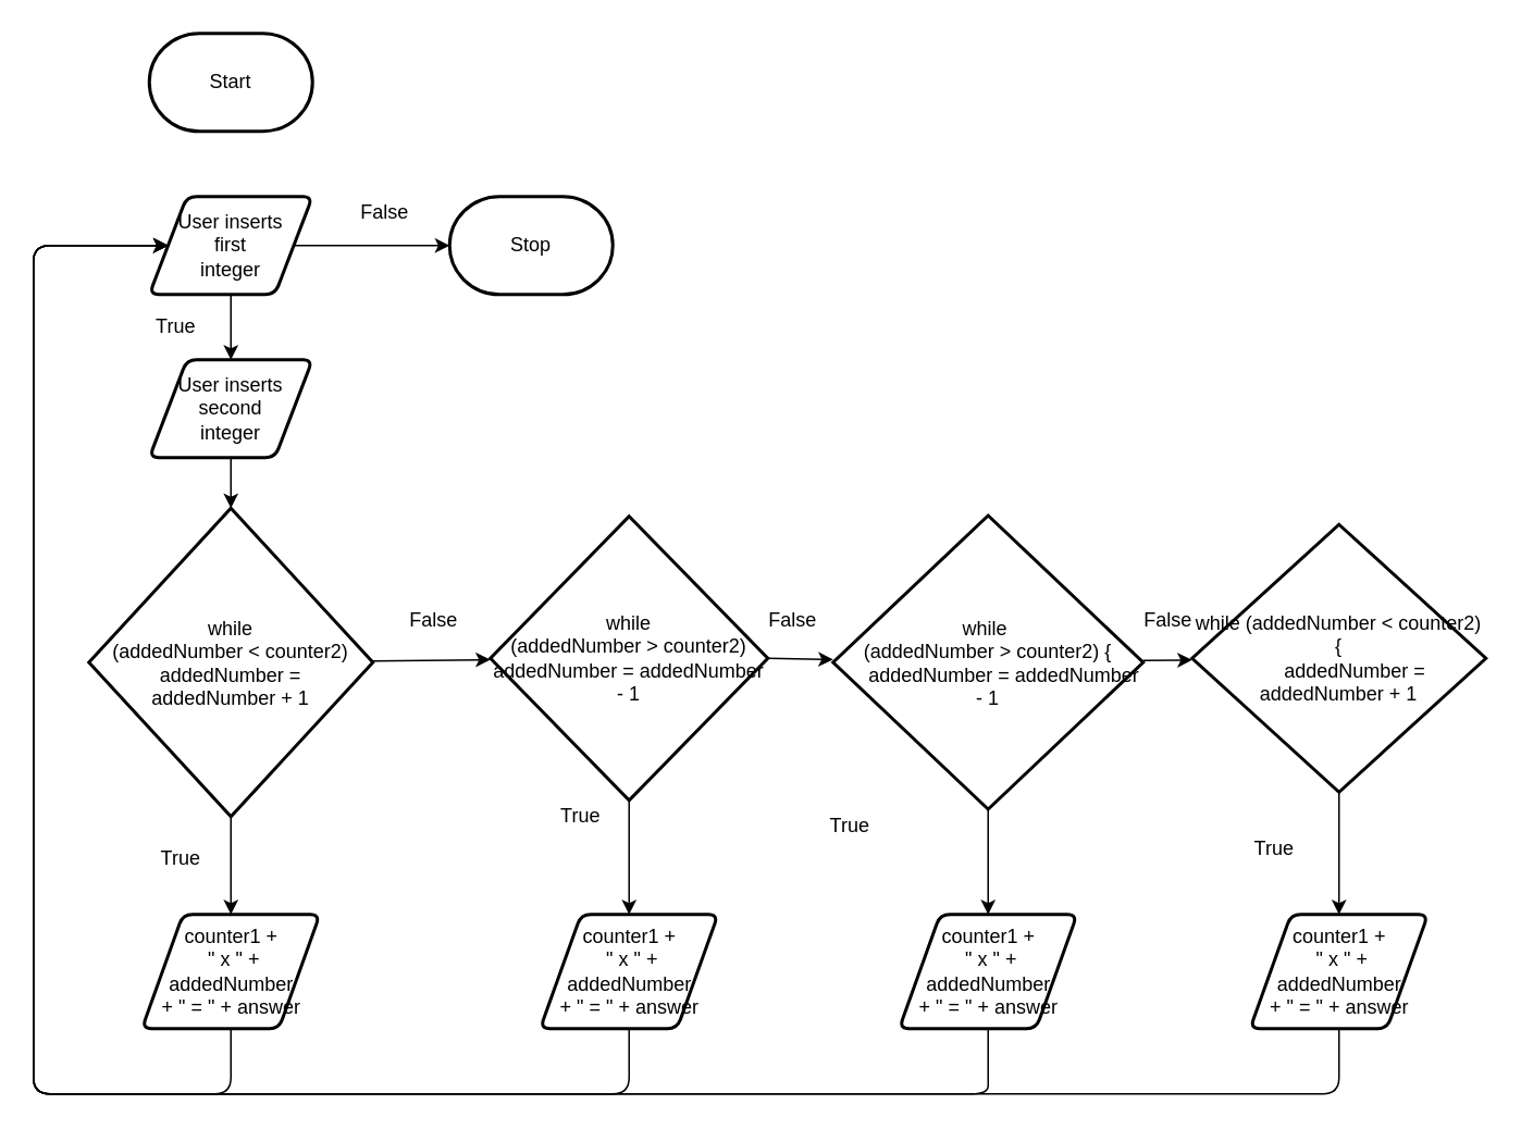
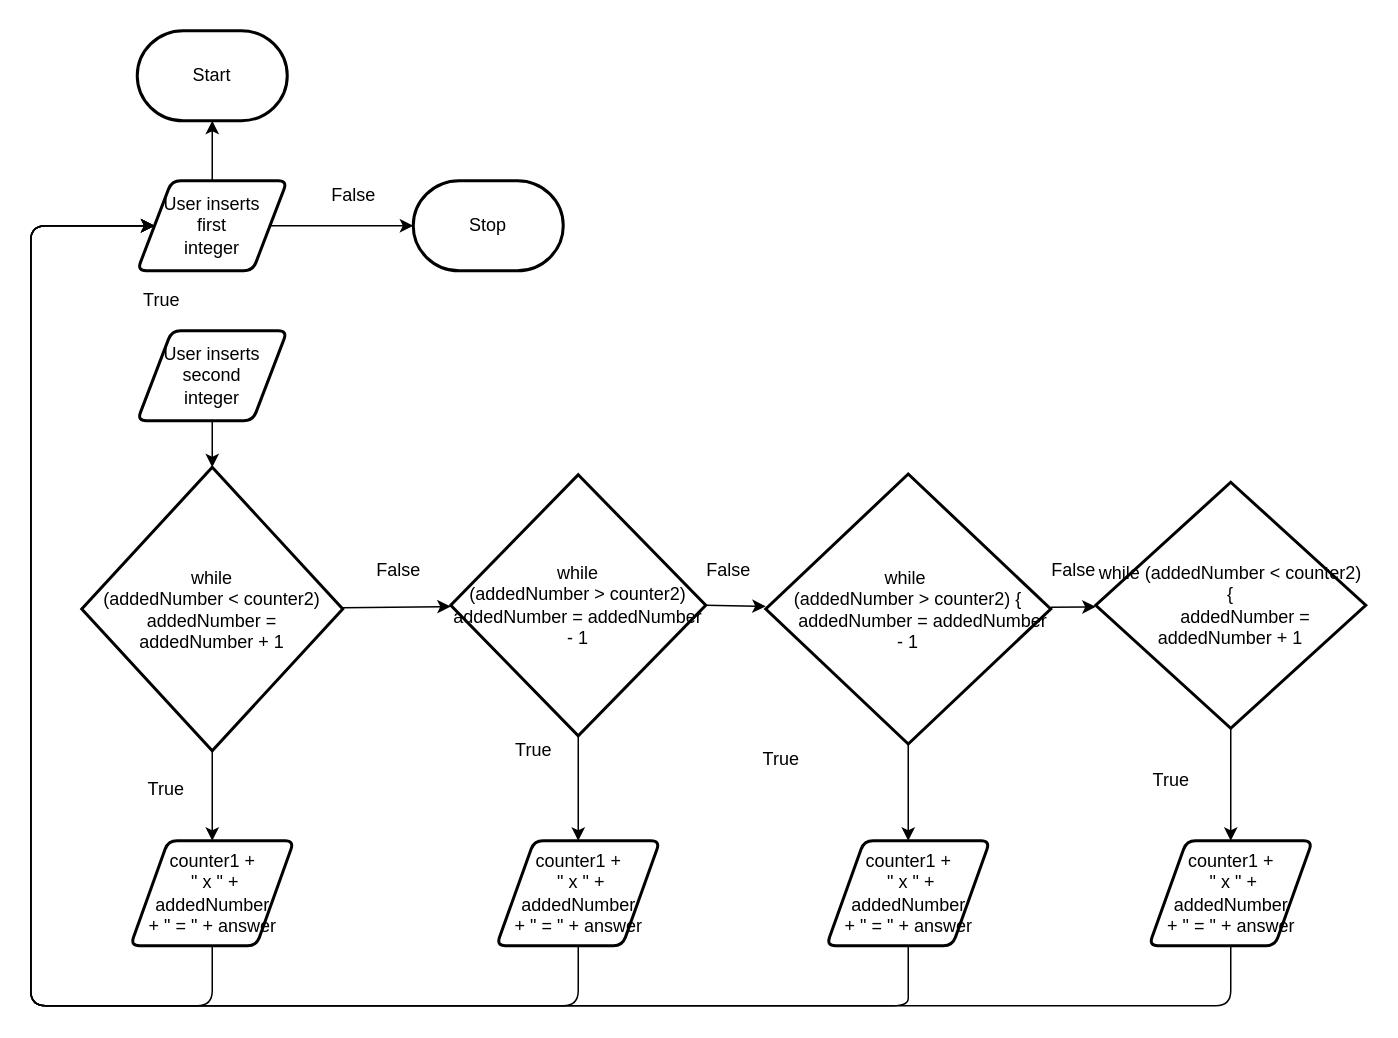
  <mxCell id="0" />
  <mxCell id="1" parent="0" />
  <mxCell id="2" value="Start" style="strokeWidth=2;html=1;shape=mxgraph.flowchart.terminator;whiteSpace=wrap;" parent="1" vertex="1"><mxGeometry x="91" y="20" width="100" height="60" as="geometry" /></mxCell>
- <mxCell id="3" style="edgeStyle=none;html=1;" parent="1" source="5" target="7" edge="1"><mxGeometry relative="1" as="geometry" /></mxCell>
+ <mxCell id="3" style="edgeStyle=none;html=1;" parent="1" source="5" target="2" edge="1"><mxGeometry relative="1" as="geometry" /></mxCell>
  <mxCell id="4" style="edgeStyle=none;html=1;entryX=0;entryY=0.5;entryDx=0;entryDy=0;entryPerimeter=0;" edge="1" parent="1" source="5" target="35"><mxGeometry relative="1" as="geometry" /></mxCell>
  <mxCell id="5" value="User inserts&lt;br&gt;first&lt;br&gt;integer" style="shape=parallelogram;html=1;strokeWidth=2;perimeter=parallelogramPerimeter;whiteSpace=wrap;rounded=1;arcSize=12;size=0.23;" parent="1" vertex="1"><mxGeometry x="91" y="120" width="100" height="60" as="geometry" /></mxCell>
  <mxCell id="6" style="edgeStyle=none;html=1;" parent="1" source="7" target="11" edge="1"><mxGeometry relative="1" as="geometry" /></mxCell>
  <mxCell id="7" value="User inserts&lt;br&gt;second&lt;br&gt;integer" style="shape=parallelogram;html=1;strokeWidth=2;perimeter=parallelogramPerimeter;whiteSpace=wrap;rounded=1;arcSize=12;size=0.23;" parent="1" vertex="1"><mxGeometry x="91" y="220" width="100" height="60" as="geometry" /></mxCell>
  <mxCell id="8" style="edgeStyle=none;html=1;" parent="1" source="11" target="14" edge="1"><mxGeometry relative="1" as="geometry" /></mxCell>
  <mxCell id="9" style="edgeStyle=none;html=1;" parent="1" source="11" target="20" edge="1"><mxGeometry relative="1" as="geometry" /></mxCell>
  <mxCell id="10" style="edgeStyle=none;html=1;entryX=0;entryY=0.5;entryDx=0;entryDy=0;exitX=0.5;exitY=1;exitDx=0;exitDy=0;" edge="1" parent="1" source="20" target="5"><mxGeometry relative="1" as="geometry"><Array as="points"><mxPoint x="141" y="670" /><mxPoint x="20" y="670" /><mxPoint x="20" y="595" /><mxPoint x="20" y="406" /><mxPoint x="20" y="150" /></Array></mxGeometry></mxCell>
  <mxCell id="11" value="while &lt;br&gt;(addedNumber &amp;lt; counter2) addedNumber = &lt;br&gt;addedNumber + 1" style="strokeWidth=2;html=1;shape=mxgraph.flowchart.decision;whiteSpace=wrap;" parent="1" vertex="1"><mxGeometry x="54" y="311" width="174" height="189" as="geometry" /></mxCell>
  <mxCell id="12" style="edgeStyle=none;html=1;exitX=1;exitY=0.5;exitDx=0;exitDy=0;exitPerimeter=0;" parent="1" source="14" target="17" edge="1"><mxGeometry relative="1" as="geometry" /></mxCell>
  <mxCell id="13" style="edgeStyle=none;html=1;entryX=0.5;entryY=0;entryDx=0;entryDy=0;" parent="1" source="14" target="29" edge="1"><mxGeometry relative="1" as="geometry"><mxPoint x="375" y="560" as="targetPoint" /></mxGeometry></mxCell>
  <mxCell id="14" value="while &lt;br&gt;(addedNumber &amp;gt; counter2)&lt;br&gt;addedNumber = addedNumber - 1" style="strokeWidth=2;html=1;shape=mxgraph.flowchart.decision;whiteSpace=wrap;" parent="1" vertex="1"><mxGeometry x="300" y="316" width="170" height="174" as="geometry" /></mxCell>
  <mxCell id="15" style="edgeStyle=none;html=1;" parent="1" source="17" target="19" edge="1"><mxGeometry relative="1" as="geometry" /></mxCell>
  <mxCell id="16" style="edgeStyle=none;html=1;" edge="1" parent="1" source="17" target="30"><mxGeometry relative="1" as="geometry" /></mxCell>
  <mxCell id="17" value="&lt;div&gt;while&amp;nbsp;&lt;/div&gt;&lt;div&gt;(addedNumber &amp;gt; counter2) {&lt;/div&gt;&lt;div&gt;&amp;nbsp; &amp;nbsp; &amp;nbsp; addedNumber = addedNumber - 1&lt;/div&gt;" style="strokeWidth=2;html=1;shape=mxgraph.flowchart.decision;whiteSpace=wrap;" parent="1" vertex="1"><mxGeometry x="510" y="315.5" width="190" height="180" as="geometry" /></mxCell>
  <mxCell id="18" style="edgeStyle=none;html=1;" edge="1" parent="1" source="19" target="32"><mxGeometry relative="1" as="geometry" /></mxCell>
  <mxCell id="19" value="&lt;div&gt;while (addedNumber &amp;lt; counter2) {&lt;/div&gt;&lt;div&gt;&amp;nbsp; &amp;nbsp; &amp;nbsp; addedNumber = addedNumber + 1&lt;/div&gt;" style="strokeWidth=2;html=1;shape=mxgraph.flowchart.decision;whiteSpace=wrap;" parent="1" vertex="1"><mxGeometry x="730" y="321" width="180" height="164" as="geometry" /></mxCell>
  <mxCell id="20" value="counter1 +&lt;br&gt;&amp;nbsp;&quot; x &quot; + addedNumber &lt;br&gt;+ &quot; = &quot; + answer" style="shape=parallelogram;html=1;strokeWidth=2;perimeter=parallelogramPerimeter;whiteSpace=wrap;rounded=1;arcSize=12;size=0.23;" parent="1" vertex="1"><mxGeometry x="86.5" y="560" width="109" height="70" as="geometry" /></mxCell>
  <mxCell id="21" value="True" style="text;html=1;align=center;verticalAlign=middle;resizable=0;points=[];autosize=1;strokeColor=none;fillColor=none;" parent="1" vertex="1"><mxGeometry x="90" y="515.5" width="40" height="20" as="geometry" /></mxCell>
  <mxCell id="22" value="True" style="text;html=1;align=center;verticalAlign=middle;resizable=0;points=[];autosize=1;strokeColor=none;fillColor=none;" parent="1" vertex="1"><mxGeometry x="335" y="490" width="40" height="20" as="geometry" /></mxCell>
  <mxCell id="23" value="True" style="text;html=1;align=center;verticalAlign=middle;resizable=0;points=[];autosize=1;strokeColor=none;fillColor=none;" parent="1" vertex="1"><mxGeometry x="500" y="495.5" width="40" height="20" as="geometry" /></mxCell>
  <mxCell id="24" value="True" style="text;html=1;align=center;verticalAlign=middle;resizable=0;points=[];autosize=1;strokeColor=none;fillColor=none;" parent="1" vertex="1"><mxGeometry x="760" y="510" width="40" height="20" as="geometry" /></mxCell>
  <mxCell id="25" value="False" style="text;html=1;align=center;verticalAlign=middle;resizable=0;points=[];autosize=1;strokeColor=none;fillColor=none;" parent="1" vertex="1"><mxGeometry x="240" y="370" width="50" height="20" as="geometry" /></mxCell>
  <mxCell id="26" value="False" style="text;html=1;align=center;verticalAlign=middle;resizable=0;points=[];autosize=1;strokeColor=none;fillColor=none;" parent="1" vertex="1"><mxGeometry x="460" y="370" width="50" height="20" as="geometry" /></mxCell>
  <mxCell id="27" value="False" style="text;html=1;align=center;verticalAlign=middle;resizable=0;points=[];autosize=1;strokeColor=none;fillColor=none;" parent="1" vertex="1"><mxGeometry x="690" y="370" width="50" height="20" as="geometry" /></mxCell>
  <mxCell id="28" style="edgeStyle=none;html=1;entryX=0;entryY=0.5;entryDx=0;entryDy=0;" edge="1" parent="1" source="29" target="5"><mxGeometry relative="1" as="geometry"><Array as="points"><mxPoint x="385" y="670" /><mxPoint x="20" y="670" /><mxPoint x="20" y="410" /><mxPoint x="20" y="150" /></Array></mxGeometry></mxCell>
  <mxCell id="29" value="counter1 +&lt;br&gt;&amp;nbsp;&quot; x &quot; + addedNumber &lt;br&gt;+ &quot; = &quot; + answer" style="shape=parallelogram;html=1;strokeWidth=2;perimeter=parallelogramPerimeter;whiteSpace=wrap;rounded=1;arcSize=12;size=0.23;" vertex="1" parent="1"><mxGeometry x="330.5" y="560" width="109" height="70" as="geometry" /></mxCell>
  <mxCell id="30" value="counter1 +&lt;br&gt;&amp;nbsp;&quot; x &quot; + addedNumber &lt;br&gt;+ &quot; = &quot; + answer" style="shape=parallelogram;html=1;strokeWidth=2;perimeter=parallelogramPerimeter;whiteSpace=wrap;rounded=1;arcSize=12;size=0.23;" vertex="1" parent="1"><mxGeometry x="550.5" y="560" width="109" height="70" as="geometry" /></mxCell>
  <mxCell id="31" style="edgeStyle=none;html=1;entryX=0;entryY=0.5;entryDx=0;entryDy=0;" edge="1" parent="1" source="32" target="5"><mxGeometry relative="1" as="geometry"><Array as="points"><mxPoint x="820" y="670" /><mxPoint x="20" y="670" /><mxPoint x="20" y="410" /><mxPoint x="20" y="150" /></Array></mxGeometry></mxCell>
  <mxCell id="32" value="counter1 +&lt;br&gt;&amp;nbsp;&quot; x &quot; + addedNumber &lt;br&gt;+ &quot; = &quot; + answer" style="shape=parallelogram;html=1;strokeWidth=2;perimeter=parallelogramPerimeter;whiteSpace=wrap;rounded=1;arcSize=12;size=0.23;" vertex="1" parent="1"><mxGeometry x="765.5" y="560" width="109" height="70" as="geometry" /></mxCell>
  <mxCell id="33" style="edgeStyle=none;html=1;entryX=0;entryY=0.5;entryDx=0;entryDy=0;" edge="1" parent="1" target="5"><mxGeometry relative="1" as="geometry"><mxPoint x="605" y="630" as="sourcePoint" /><mxPoint x="322.5" y="150" as="targetPoint" /><Array as="points"><mxPoint x="605" y="650" /><mxPoint x="605" y="670" /><mxPoint x="20" y="670" /><mxPoint x="20" y="380" /><mxPoint x="20" y="150" /></Array></mxGeometry></mxCell>
  <mxCell id="34" value="True" style="text;html=1;align=center;verticalAlign=middle;resizable=0;points=[];autosize=1;strokeColor=none;fillColor=none;" vertex="1" parent="1"><mxGeometry x="86.5" y="190" width="40" height="20" as="geometry" /></mxCell>
  <mxCell id="35" value="Stop" style="strokeWidth=2;html=1;shape=mxgraph.flowchart.terminator;whiteSpace=wrap;" vertex="1" parent="1"><mxGeometry x="275" y="120" width="100" height="60" as="geometry" /></mxCell>
  <mxCell id="36" value="False" style="text;html=1;align=center;verticalAlign=middle;resizable=0;points=[];autosize=1;strokeColor=none;fillColor=none;" vertex="1" parent="1"><mxGeometry x="210" y="120" width="50" height="20" as="geometry" /></mxCell>
